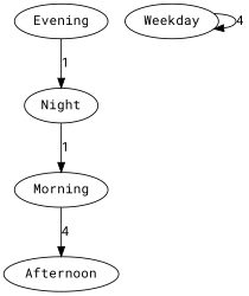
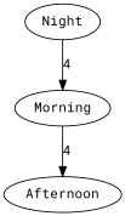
  digraph {
    fontname="Roboto Mono"
    node [fontname="Roboto Mono"]
    edge [fontname="Roboto Mono"]
    Morning
    Afternoon
-   Evening
    Night
-   Weekday
    Morning -> Afternoon [label=4]
-   Evening -> Night [label=1]
-   Night -> Morning [label=1]
-   Weekday -> Weekday [label=4]
+   Night -> Morning [label=4]
  }
